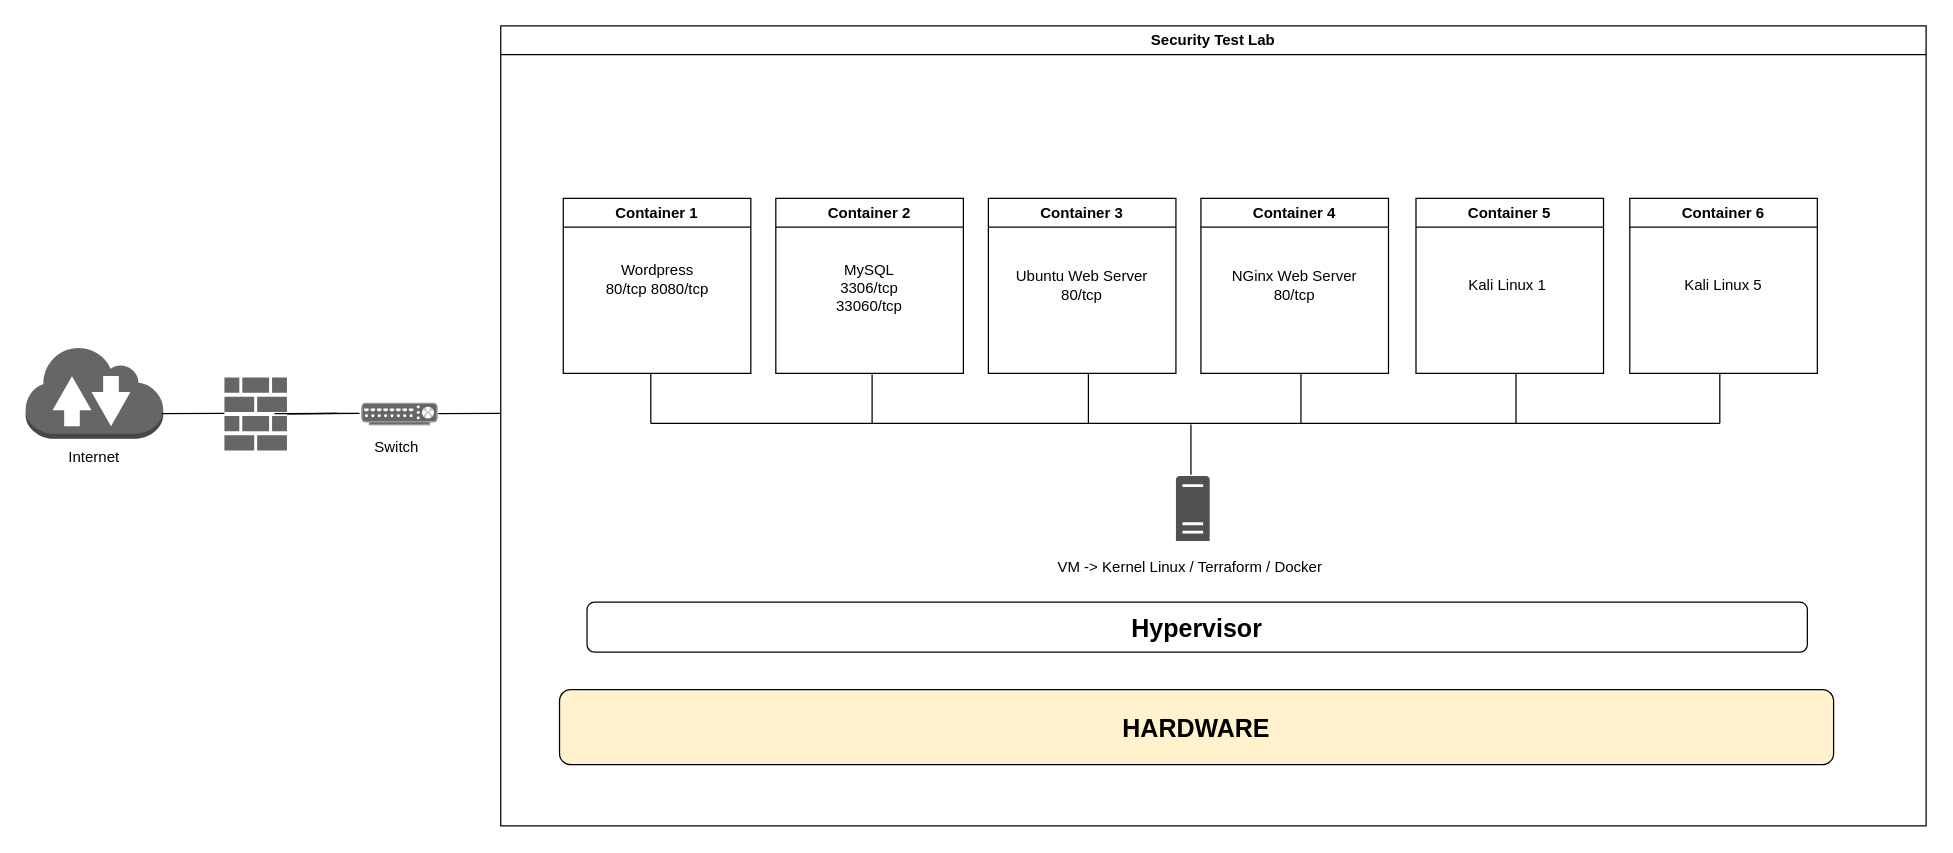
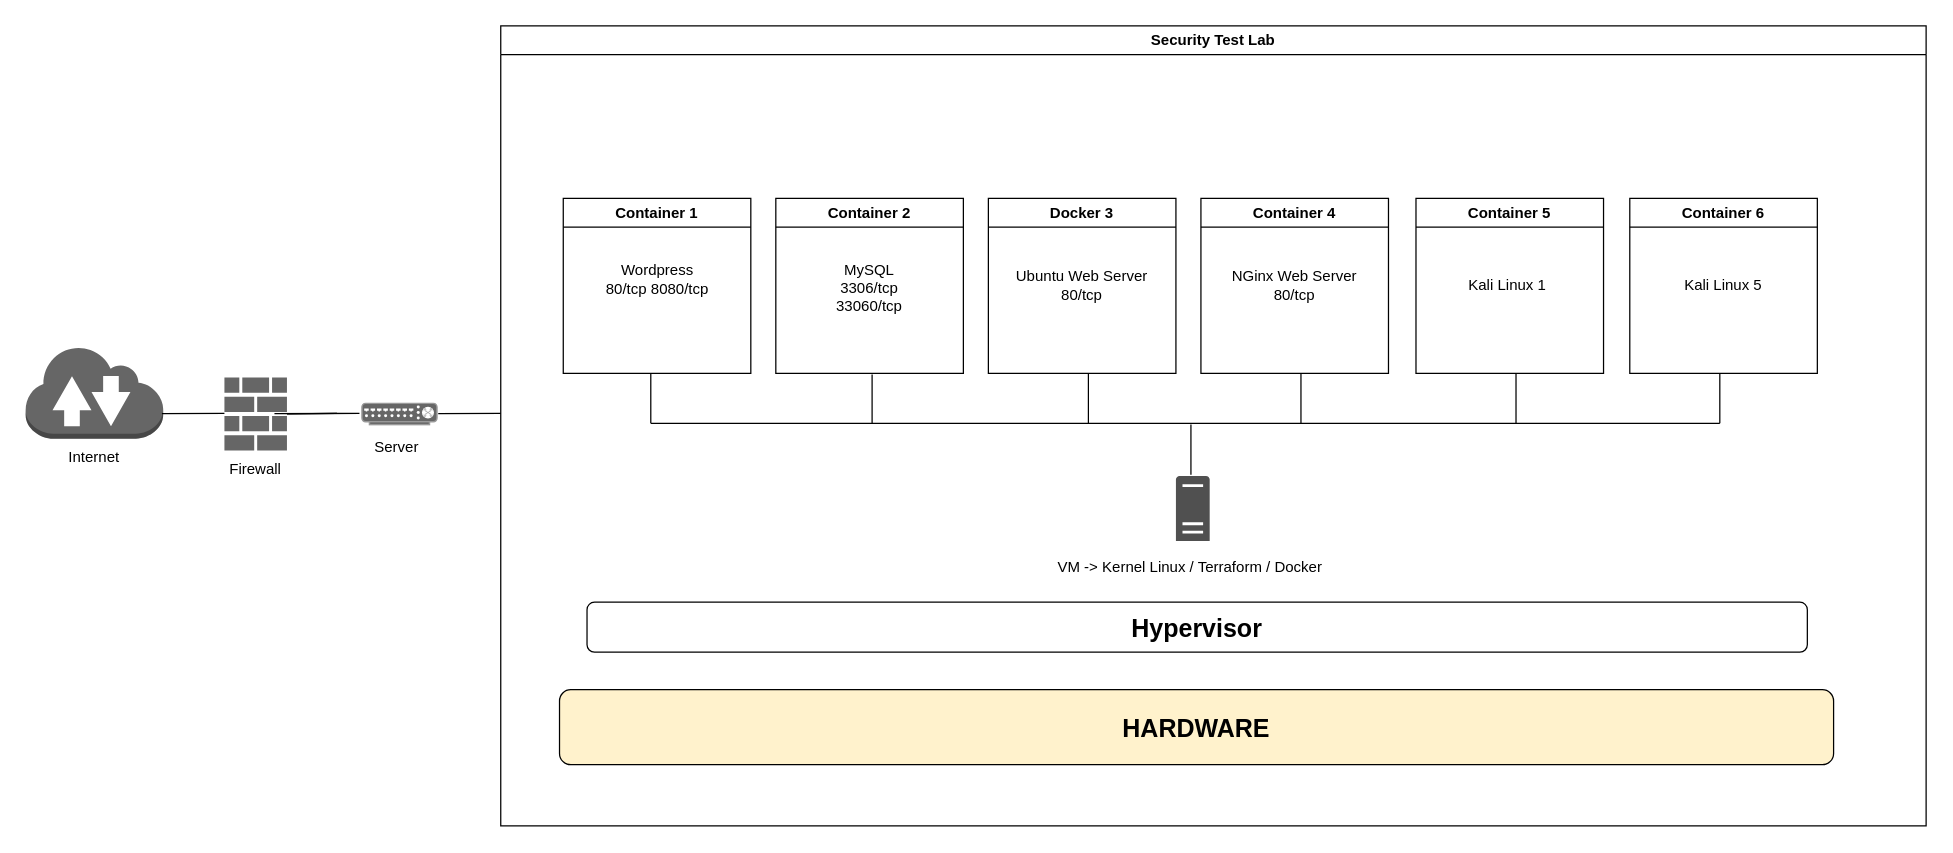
  <mxCell id="0" />
  <mxCell id="1" parent="0" />
  <mxCell id="2" value="" style="fontColor=#0066CC;verticalAlign=top;verticalLabelPosition=bottom;labelPosition=center;align=center;html=1;outlineConnect=0;fillColor=#666666;strokeColor=#999999;gradientColor=none;gradientDirection=north;strokeWidth=2;shape=mxgraph.networks.switch;fillStyle=solid;" parent="1" vertex="1"><mxGeometry x="289" y="322" width="60" height="17" as="geometry" /></mxCell>
  <mxCell id="3" value="" style="outlineConnect=0;dashed=0;verticalLabelPosition=bottom;verticalAlign=top;align=center;html=1;shape=mxgraph.aws3.internet_2;fillColor=#666666;gradientColor=none;" parent="1" vertex="1"><mxGeometry x="20" y="275.75" width="110" height="74.5" as="geometry" /></mxCell>
  <mxCell id="4" value="Internet" style="text;html=1;strokeColor=none;fillColor=none;align=center;verticalAlign=middle;whiteSpace=wrap;rounded=0;" parent="1" vertex="1"><mxGeometry x="45" y="350.25" width="60" height="30" as="geometry" /></mxCell>
- <mxCell id="6" value="Switch" style="text;html=1;strokeColor=none;fillColor=none;align=center;verticalAlign=middle;whiteSpace=wrap;rounded=0;" parent="1" vertex="1"><mxGeometry x="287" y="342" width="60" height="30" as="geometry" /></mxCell>
+ <mxCell id="5" value="Firewall" style="text;html=1;strokeColor=none;fillColor=none;align=center;verticalAlign=middle;whiteSpace=wrap;rounded=0;" parent="1" vertex="1"><mxGeometry x="174" y="359.75" width="60" height="30" as="geometry" /></mxCell>
+ <mxCell id="6" value="Server" style="text;html=1;strokeColor=none;fillColor=none;align=center;verticalAlign=middle;whiteSpace=wrap;rounded=0;" parent="1" vertex="1"><mxGeometry x="287" y="342" width="60" height="30" as="geometry" /></mxCell>
  <mxCell id="7" value="" style="endArrow=none;html=1;rounded=0;" parent="1" edge="1"><mxGeometry width="50" height="50" relative="1" as="geometry"><mxPoint x="350" y="330.25" as="sourcePoint" /><mxPoint x="400" y="330" as="targetPoint" /></mxGeometry></mxCell>
  <mxCell id="8" value="" style="endArrow=none;html=1;rounded=0;" parent="1" edge="1" source="36"><mxGeometry width="50" height="50" relative="1" as="geometry"><mxPoint x="219" y="330.16" as="sourcePoint" /><mxPoint x="269" y="329.91" as="targetPoint" /><Array as="points"><mxPoint x="287" y="330" /></Array></mxGeometry></mxCell>
  <mxCell id="9" value="" style="endArrow=none;html=1;rounded=0;" parent="1" edge="1"><mxGeometry width="50" height="50" relative="1" as="geometry"><mxPoint x="129" y="330.16" as="sourcePoint" /><mxPoint x="179" y="329.91" as="targetPoint" /></mxGeometry></mxCell>
  <mxCell id="10" value="Security Test Lab" style="swimlane;whiteSpace=wrap;html=1;" parent="1" vertex="1"><mxGeometry x="400" y="20" width="1140" height="640" as="geometry" /></mxCell>
  <mxCell id="11" value="Container 1" style="swimlane;whiteSpace=wrap;html=1;" parent="10" vertex="1"><mxGeometry x="50" y="138" width="150" height="140" as="geometry" /></mxCell>
  <mxCell id="12" value="Wordpress&lt;br style=&quot;&quot;&gt;&lt;span style=&quot;&quot;&gt;80/tcp 8080/tcp&lt;/span&gt;" style="text;html=1;align=center;verticalAlign=middle;resizable=0;points=[];autosize=1;strokeColor=none;fillColor=none;" parent="11" vertex="1"><mxGeometry x="20" y="45" width="110" height="40" as="geometry" /></mxCell>
  <mxCell id="13" value="Container 2" style="swimlane;whiteSpace=wrap;html=1;" parent="10" vertex="1"><mxGeometry x="220" y="138" width="150" height="140" as="geometry" /></mxCell>
  <mxCell id="14" value="MySQL&lt;br&gt;3306/tcp 33060/tcp" style="text;html=1;strokeColor=none;fillColor=none;align=center;verticalAlign=middle;whiteSpace=wrap;rounded=0;" parent="13" vertex="1"><mxGeometry x="45" y="56.5" width="60" height="30" as="geometry" /></mxCell>
- <mxCell id="15" value="Container 3" style="swimlane;whiteSpace=wrap;html=1;" parent="10" vertex="1"><mxGeometry x="390" y="138" width="150" height="140" as="geometry" /></mxCell>
+ <mxCell id="15" value="Docker 3" style="swimlane;whiteSpace=wrap;html=1;" parent="10" vertex="1"><mxGeometry x="390" y="138" width="150" height="140" as="geometry" /></mxCell>
  <mxCell id="16" value="Ubuntu Web Server&lt;br&gt;80/tcp" style="text;html=1;strokeColor=none;fillColor=none;align=center;verticalAlign=middle;whiteSpace=wrap;rounded=0;" parent="15" vertex="1"><mxGeometry x="20" y="55" width="110" height="30" as="geometry" /></mxCell>
  <mxCell id="17" value="Container 4" style="swimlane;whiteSpace=wrap;html=1;" parent="10" vertex="1"><mxGeometry x="560" y="138" width="150" height="140" as="geometry"><mxRectangle x="560" y="138" width="101" height="26" as="alternateBounds" /></mxGeometry></mxCell>
  <mxCell id="18" value="NGinx Web Server&lt;br&gt;80/tcp" style="text;html=1;strokeColor=none;fillColor=none;align=center;verticalAlign=middle;whiteSpace=wrap;rounded=0;" parent="17" vertex="1"><mxGeometry x="20" y="55" width="110" height="30" as="geometry" /></mxCell>
  <mxCell id="19" value="" style="pointerEvents=1;shadow=0;dashed=0;html=1;strokeColor=none;fillColor=#505050;labelPosition=center;verticalLabelPosition=bottom;verticalAlign=top;outlineConnect=0;align=center;shape=mxgraph.office.servers.server_generic;" parent="10" vertex="1"><mxGeometry x="540" y="360" width="27" height="52" as="geometry" /></mxCell>
  <mxCell id="20" value="" style="endArrow=none;html=1;rounded=0;" parent="10" edge="1"><mxGeometry width="50" height="50" relative="1" as="geometry"><mxPoint x="120" y="318" as="sourcePoint" /><mxPoint x="975" y="318" as="targetPoint" /></mxGeometry></mxCell>
  <mxCell id="21" value="VM -&amp;gt; Kernel Linux / Terraform / Docker" style="text;html=1;align=center;verticalAlign=middle;resizable=0;points=[];autosize=1;strokeColor=none;fillColor=none;" parent="10" vertex="1"><mxGeometry x="436" y="420" width="230" height="26" as="geometry" /></mxCell>
  <mxCell id="22" value="" style="endArrow=none;html=1;rounded=0;" parent="10" edge="1"><mxGeometry width="50" height="50" relative="1" as="geometry"><mxPoint x="120" y="318" as="sourcePoint" /><mxPoint x="120" y="278" as="targetPoint" /></mxGeometry></mxCell>
  <mxCell id="23" value="" style="endArrow=none;html=1;rounded=0;" parent="10" edge="1"><mxGeometry width="50" height="50" relative="1" as="geometry"><mxPoint x="640" y="318" as="sourcePoint" /><mxPoint x="640" y="278" as="targetPoint" /></mxGeometry></mxCell>
  <mxCell id="24" value="" style="endArrow=none;html=1;rounded=0;" parent="10" edge="1"><mxGeometry width="50" height="50" relative="1" as="geometry"><mxPoint x="470" y="318" as="sourcePoint" /><mxPoint x="470" y="278" as="targetPoint" /></mxGeometry></mxCell>
  <mxCell id="25" value="" style="endArrow=none;html=1;rounded=0;" parent="10" edge="1"><mxGeometry width="50" height="50" relative="1" as="geometry"><mxPoint x="297" y="318" as="sourcePoint" /><mxPoint x="297" y="279" as="targetPoint" /></mxGeometry></mxCell>
  <mxCell id="26" value="" style="endArrow=none;html=1;rounded=0;" parent="10" edge="1"><mxGeometry width="50" height="50" relative="1" as="geometry"><mxPoint x="552" y="359" as="sourcePoint" /><mxPoint x="552" y="319" as="targetPoint" /></mxGeometry></mxCell>
  <mxCell id="27" value="Container 5" style="swimlane;whiteSpace=wrap;html=1;" vertex="1" parent="10"><mxGeometry x="732" y="138" width="150" height="140" as="geometry"><mxRectangle x="560" y="138" width="101" height="26" as="alternateBounds" /></mxGeometry></mxCell>
  <mxCell id="28" value="Kali Linux 1&amp;nbsp;" style="text;html=1;strokeColor=none;fillColor=none;align=center;verticalAlign=middle;whiteSpace=wrap;rounded=0;" vertex="1" parent="27"><mxGeometry x="20" y="55" width="110" height="30" as="geometry" /></mxCell>
  <mxCell id="29" value="Container 6" style="swimlane;whiteSpace=wrap;html=1;" vertex="1" parent="10"><mxGeometry x="903" y="138" width="150" height="140" as="geometry"><mxRectangle x="560" y="138" width="101" height="26" as="alternateBounds" /></mxGeometry></mxCell>
  <mxCell id="30" value="Kali Linux 5" style="text;html=1;strokeColor=none;fillColor=none;align=center;verticalAlign=middle;whiteSpace=wrap;rounded=0;" vertex="1" parent="29"><mxGeometry x="20" y="55" width="110" height="30" as="geometry" /></mxCell>
  <mxCell id="31" value="" style="endArrow=none;html=1;rounded=0;" edge="1" parent="10"><mxGeometry width="50" height="50" relative="1" as="geometry"><mxPoint x="812" y="318" as="sourcePoint" /><mxPoint x="812" y="278" as="targetPoint" /></mxGeometry></mxCell>
  <mxCell id="32" value="" style="endArrow=none;html=1;rounded=0;" edge="1" parent="10"><mxGeometry width="50" height="50" relative="1" as="geometry"><mxPoint x="975" y="318" as="sourcePoint" /><mxPoint x="975" y="278" as="targetPoint" /></mxGeometry></mxCell>
  <mxCell id="33" value="&lt;b&gt;&lt;font style=&quot;font-size: 20px;&quot;&gt;Hypervisor&lt;/font&gt;&lt;/b&gt;" style="rounded=1;whiteSpace=wrap;html=1;" vertex="1" parent="10"><mxGeometry x="69" y="461" width="976" height="40" as="geometry" /></mxCell>
  <mxCell id="34" value="&lt;font style=&quot;font-size: 20px;&quot;&gt;&lt;b&gt;HARDWARE&lt;/b&gt;&lt;/font&gt;" style="rounded=1;whiteSpace=wrap;html=1;fillColor=#fff2cc;" vertex="1" parent="10"><mxGeometry x="47" y="531" width="1019" height="60" as="geometry" /></mxCell>
  <mxCell id="35" value="" style="endArrow=none;html=1;rounded=0;" edge="1" parent="1" target="36"><mxGeometry width="50" height="50" relative="1" as="geometry"><mxPoint x="219" y="330.16" as="sourcePoint" /><mxPoint x="269" y="329.91" as="targetPoint" /><Array as="points"><mxPoint x="269" y="330" /></Array></mxGeometry></mxCell>
  <mxCell id="36" value="" style="pointerEvents=1;shadow=0;dashed=0;html=1;strokeColor=none;fillColor=#666666;labelPosition=center;verticalLabelPosition=bottom;verticalAlign=top;outlineConnect=0;align=center;shape=mxgraph.office.concepts.firewall;" parent="1" vertex="1"><mxGeometry x="179" y="301.25" width="50" height="58.5" as="geometry" /></mxCell>
